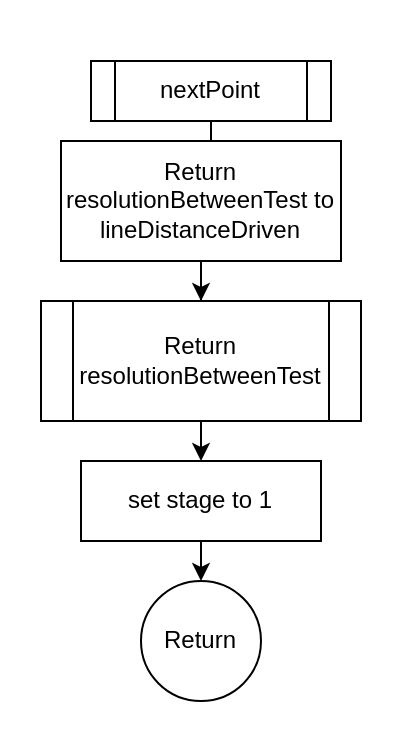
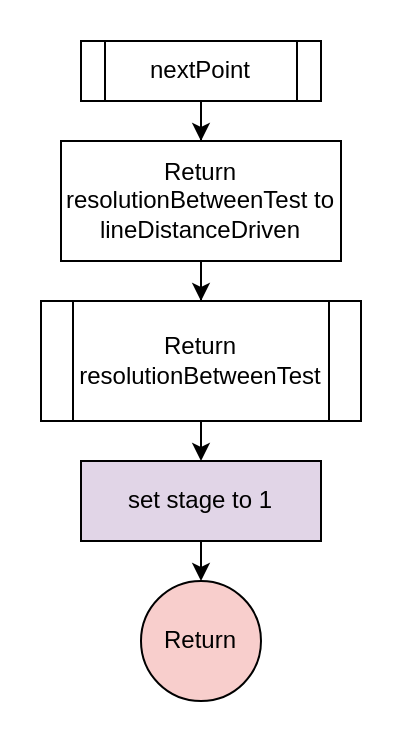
  <mxCell id="0" />
  <mxCell id="1" parent="0" />
  <mxCell id="2" value="" style="edgeStyle=orthogonalEdgeStyle;rounded=0;orthogonalLoop=1;jettySize=auto;html=1;" edge="1" parent="1" source="3" target="5"><mxGeometry relative="1" as="geometry" /></mxCell>
- <mxCell id="3" value="nextPoint" style="shape=process;whiteSpace=wrap;html=1;backgroundOutline=1;" vertex="1" parent="1"><mxGeometry x="45" y="30" width="120" height="30" as="geometry" /></mxCell>
+ <mxCell id="3" value="nextPoint" style="shape=process;whiteSpace=wrap;html=1;backgroundOutline=1;" vertex="1" parent="1"><mxGeometry x="40" y="20" width="120" height="30" as="geometry" /></mxCell>
  <mxCell id="4" value="" style="edgeStyle=orthogonalEdgeStyle;rounded=0;orthogonalLoop=1;jettySize=auto;html=1;entryX=0.5;entryY=0;entryDx=0;entryDy=0;" edge="1" parent="1" source="5" target="7"><mxGeometry relative="1" as="geometry"><mxPoint x="100" y="150" as="targetPoint" /></mxGeometry></mxCell>
  <mxCell id="5" value="Return resolutionBetweenTest to lineDistanceDriven" style="whiteSpace=wrap;html=1;" vertex="1" parent="1"><mxGeometry x="30" y="70" width="140" height="60" as="geometry" /></mxCell>
  <mxCell id="6" style="edgeStyle=orthogonalEdgeStyle;rounded=0;orthogonalLoop=1;jettySize=auto;html=1;exitX=0.5;exitY=1;exitDx=0;exitDy=0;entryX=0.5;entryY=0;entryDx=0;entryDy=0;" edge="1" parent="1" source="7" target="10"><mxGeometry relative="1" as="geometry" /></mxCell>
  <mxCell id="7" value="Return resolutionBetweenTest" style="shape=process;whiteSpace=wrap;html=1;backgroundOutline=1;" vertex="1" parent="1"><mxGeometry x="20" y="150" width="160" height="60" as="geometry" /></mxCell>
- <mxCell id="8" value="Return" style="ellipse;whiteSpace=wrap;html=1;aspect=fixed;" vertex="1" parent="1"><mxGeometry x="70" y="290" width="60" height="60" as="geometry" /></mxCell>
+ <mxCell id="8" value="Return" style="ellipse;whiteSpace=wrap;html=1;aspect=fixed;fillColor=#f8cecc;" vertex="1" parent="1"><mxGeometry x="70" y="290" width="60" height="60" as="geometry" /></mxCell>
  <mxCell id="9" style="edgeStyle=orthogonalEdgeStyle;rounded=0;orthogonalLoop=1;jettySize=auto;html=1;exitX=0.5;exitY=1;exitDx=0;exitDy=0;entryX=0.5;entryY=0;entryDx=0;entryDy=0;" edge="1" parent="1" source="10" target="8"><mxGeometry relative="1" as="geometry" /></mxCell>
- <mxCell id="10" value="set stage to 1" style="rounded=0;whiteSpace=wrap;html=1;" vertex="1" parent="1"><mxGeometry x="40" y="230" width="120" height="40" as="geometry" /></mxCell>
+ <mxCell id="10" value="set stage to 1" style="rounded=0;whiteSpace=wrap;html=1;fillColor=#e1d5e7;" vertex="1" parent="1"><mxGeometry x="40" y="230" width="120" height="40" as="geometry" /></mxCell>
